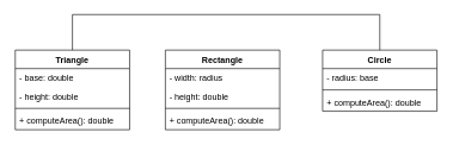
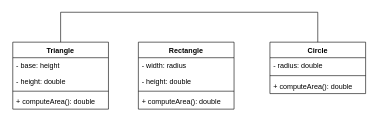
  <mxCell id="0" />
  <mxCell id="1" parent="0" />
  <mxCell id="2" value="Triangle" style="swimlane;fontStyle=1;align=center;verticalAlign=top;childLayout=stackLayout;horizontal=1;startSize=26;horizontalStack=0;resizeParent=1;resizeParentMax=0;resizeLast=0;collapsible=1;marginBottom=0;" vertex="1" parent="1"><mxGeometry x="20" y="70" width="160" height="112" as="geometry" /></mxCell>
- <mxCell id="3" value="- base: double" style="text;strokeColor=none;fillColor=none;align=left;verticalAlign=top;spacingLeft=4;spacingRight=4;overflow=hidden;rotatable=0;points=[[0,0.5],[1,0.5]];portConstraint=eastwest;" vertex="1" parent="2"><mxGeometry y="26" width="160" height="26" as="geometry" /></mxCell>
+ <mxCell id="3" value="- base: height" style="text;strokeColor=none;fillColor=none;align=left;verticalAlign=top;spacingLeft=4;spacingRight=4;overflow=hidden;rotatable=0;points=[[0,0.5],[1,0.5]];portConstraint=eastwest;" vertex="1" parent="2"><mxGeometry y="26" width="160" height="26" as="geometry" /></mxCell>
  <mxCell id="4" value="- height: double" style="text;strokeColor=none;fillColor=none;align=left;verticalAlign=top;spacingLeft=4;spacingRight=4;overflow=hidden;rotatable=0;points=[[0,0.5],[1,0.5]];portConstraint=eastwest;" vertex="1" parent="2"><mxGeometry y="52" width="160" height="26" as="geometry" /></mxCell>
  <mxCell id="5" value="" style="line;strokeWidth=1;fillColor=none;align=left;verticalAlign=middle;spacingTop=-1;spacingLeft=3;spacingRight=3;rotatable=0;labelPosition=right;points=[];portConstraint=eastwest;" vertex="1" parent="2"><mxGeometry y="78" width="160" height="8" as="geometry" /></mxCell>
  <mxCell id="6" value="+ computeArea(): double" style="text;strokeColor=none;fillColor=none;align=left;verticalAlign=top;spacingLeft=4;spacingRight=4;overflow=hidden;rotatable=0;points=[[0,0.5],[1,0.5]];portConstraint=eastwest;" vertex="1" parent="2"><mxGeometry y="86" width="160" height="26" as="geometry" /></mxCell>
  <mxCell id="7" value="Rectangle" style="swimlane;fontStyle=1;align=center;verticalAlign=top;childLayout=stackLayout;horizontal=1;startSize=26;horizontalStack=0;resizeParent=1;resizeParentMax=0;resizeLast=0;collapsible=1;marginBottom=0;" vertex="1" parent="1"><mxGeometry x="230" y="70" width="160" height="112" as="geometry" /></mxCell>
  <mxCell id="8" value="- width: radius" style="text;strokeColor=none;fillColor=none;align=left;verticalAlign=top;spacingLeft=4;spacingRight=4;overflow=hidden;rotatable=0;points=[[0,0.5],[1,0.5]];portConstraint=eastwest;" vertex="1" parent="7"><mxGeometry y="26" width="160" height="26" as="geometry" /></mxCell>
  <mxCell id="9" value="- height: double" style="text;strokeColor=none;fillColor=none;align=left;verticalAlign=top;spacingLeft=4;spacingRight=4;overflow=hidden;rotatable=0;points=[[0,0.5],[1,0.5]];portConstraint=eastwest;" vertex="1" parent="7"><mxGeometry y="52" width="160" height="26" as="geometry" /></mxCell>
  <mxCell id="10" value="" style="line;strokeWidth=1;fillColor=none;align=left;verticalAlign=middle;spacingTop=-1;spacingLeft=3;spacingRight=3;rotatable=0;labelPosition=right;points=[];portConstraint=eastwest;" vertex="1" parent="7"><mxGeometry y="78" width="160" height="8" as="geometry" /></mxCell>
  <mxCell id="11" value="+ computeArea(): double" style="text;strokeColor=none;fillColor=none;align=left;verticalAlign=top;spacingLeft=4;spacingRight=4;overflow=hidden;rotatable=0;points=[[0,0.5],[1,0.5]];portConstraint=eastwest;" vertex="1" parent="7"><mxGeometry y="86" width="160" height="26" as="geometry" /></mxCell>
  <mxCell id="12" value="Circle" style="swimlane;fontStyle=1;align=center;verticalAlign=top;childLayout=stackLayout;horizontal=1;startSize=26;horizontalStack=0;resizeParent=1;resizeParentMax=0;resizeLast=0;collapsible=1;marginBottom=0;" vertex="1" parent="1"><mxGeometry x="450" y="70" width="160" height="86" as="geometry" /></mxCell>
- <mxCell id="13" value="- radius: base" style="text;strokeColor=none;fillColor=none;align=left;verticalAlign=top;spacingLeft=4;spacingRight=4;overflow=hidden;rotatable=0;points=[[0,0.5],[1,0.5]];portConstraint=eastwest;" vertex="1" parent="12"><mxGeometry y="26" width="160" height="26" as="geometry" /></mxCell>
+ <mxCell id="13" value="- radius: double" style="text;strokeColor=none;fillColor=none;align=left;verticalAlign=top;spacingLeft=4;spacingRight=4;overflow=hidden;rotatable=0;points=[[0,0.5],[1,0.5]];portConstraint=eastwest;" vertex="1" parent="12"><mxGeometry y="26" width="160" height="26" as="geometry" /></mxCell>
  <mxCell id="14" value="" style="line;strokeWidth=1;fillColor=none;align=left;verticalAlign=middle;spacingTop=-1;spacingLeft=3;spacingRight=3;rotatable=0;labelPosition=right;points=[];portConstraint=eastwest;" vertex="1" parent="12"><mxGeometry y="52" width="160" height="8" as="geometry" /></mxCell>
  <mxCell id="15" value="+ computeArea(): double" style="text;strokeColor=none;fillColor=none;align=left;verticalAlign=top;spacingLeft=4;spacingRight=4;overflow=hidden;rotatable=0;points=[[0,0.5],[1,0.5]];portConstraint=eastwest;" vertex="1" parent="12"><mxGeometry y="60" width="160" height="26" as="geometry" /></mxCell>
  <mxCell id="16" value="" style="endArrow=none;dashed=0;html=1;exitX=0.5;exitY=0;exitDx=0;exitDy=0;entryX=0.5;entryY=0;entryDx=0;entryDy=0;rounded=0;" edge="1" parent="1" source="2" target="12"><mxGeometry width="50" height="50" relative="1" as="geometry"><mxPoint x="580" y="30" as="sourcePoint" /><mxPoint x="630" y="-20" as="targetPoint" /><Array as="points"><mxPoint x="100" y="20" /><mxPoint x="530" y="20" /></Array></mxGeometry></mxCell>
